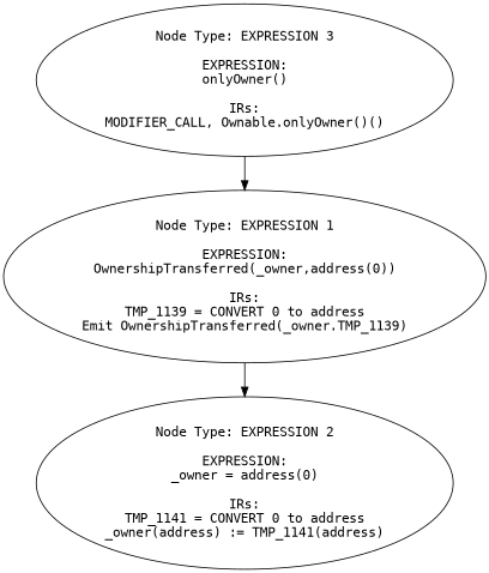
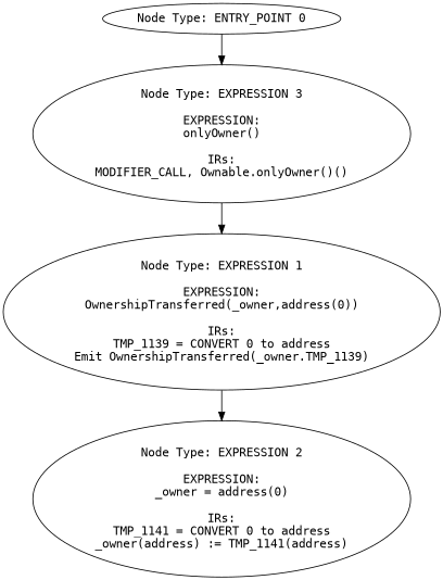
  digraph {
    fontname="DejaVu Sans Mono"
    node [fontname="DejaVu Sans Mono"]
    edge [fontname="DejaVu Sans Mono"]
+   n1 [label="Node Type: ENTRY_POINT 0\n"]
    n2 [label="Node Type: EXPRESSION 3\n\nEXPRESSION:\nonlyOwner()\n\nIRs:\nMODIFIER_CALL, Ownable.onlyOwner()()"]
    n3 [label="Node Type: EXPRESSION 1\n\nEXPRESSION:\nOwnershipTransferred(_owner,address(0))\n\nIRs:\nTMP_1139 = CONVERT 0 to address\nEmit OwnershipTransferred(_owner.TMP_1139)"]
    n4 [label="Node Type: EXPRESSION 2\n\nEXPRESSION:\n_owner = address(0)\n\nIRs:\nTMP_1141 = CONVERT 0 to address\n_owner(address) := TMP_1141(address)"]
+   n1 -> n2
    n2 -> n3
    n3 -> n4
  }
